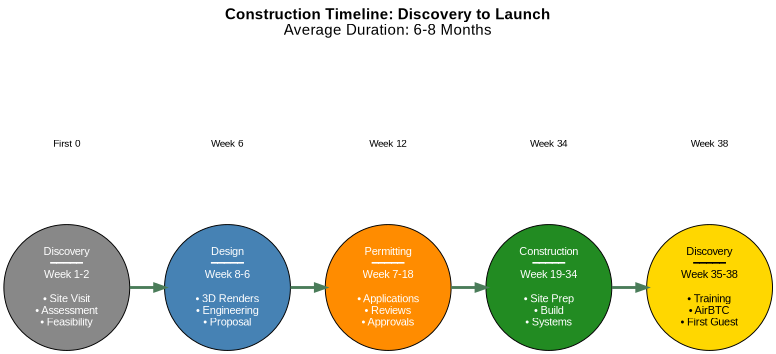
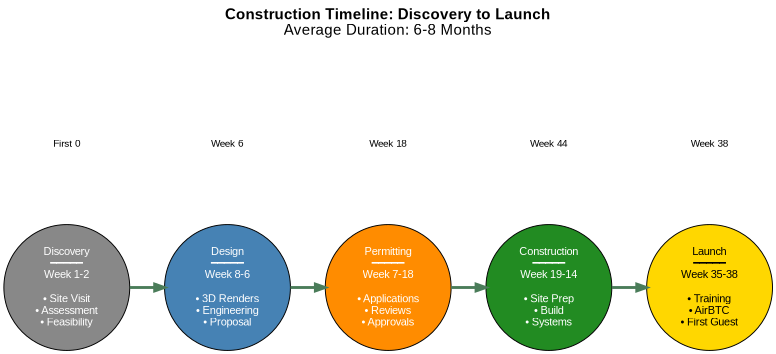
  digraph {
    fontname=Arial
    fontsize=16
    label=<<b>Construction Timeline: Discovery to Launch</b><br/>Average Duration: 6-8 Months>
    labelloc=t
    rankdir=LR
    splines=ortho
    node [fixedsize=true fontname=Arial fontsize=11 shape=circle]
    n1 [fillcolor="#888888" fontcolor=white height=1.8 label="Discovery\n━━━━━\nWeek 1-2\n\n• Site Visit\n• Assessment\n• Feasibility" style=filled width=1.8]
    n2 [fontsize=10 height=1.8 label="First 0" shape=plaintext width=1.8]
    n3 [fillcolor="#4682B4" fontcolor=white height=1.8 label="Design\n━━━━━\nWeek 8-6\n\n• 3D Renders\n• Engineering\n• Proposal" style=filled width=1.8]
    n4 [fontsize=10 height=1.8 label="Week 6" shape=plaintext width=1.8]
    n5 [fillcolor="#FF8C00" fontcolor=white height=1.8 label="Permitting\n━━━━━\nWeek 7-18\n\n• Applications\n• Reviews\n• Approvals" style=filled width=1.8]
-   n6 [fontsize=10 height=1.8 label="Week 12" shape=plaintext width=1.8]
-   n7 [fillcolor="#228B22" fontcolor=white height=1.8 label="Construction\n━━━━━\nWeek 19-34\n\n• Site Prep\n• Build\n• Systems" style=filled width=1.8]
-   n8 [fontsize=10 height=1.8 label="Week 34" shape=plaintext width=1.8]
-   n9 [fillcolor="#FFD700" fontcolor=black height=1.8 label="Discovery\n━━━━━\nWeek 35-38\n\n• Training\n• AirBTC\n• First Guest" style=filled width=1.8]
+   n6 [fontsize=10 height=1.8 label="Week 18" shape=plaintext width=1.8]
+   n7 [fillcolor="#228B22" fontcolor=white height=1.8 label="Construction\n━━━━━\nWeek 19-14\n\n• Site Prep\n• Build\n• Systems" style=filled width=1.8]
+   n8 [fontsize=10 height=1.8 label="Week 44" shape=plaintext width=1.8]
+   n9 [fillcolor="#FFD700" fontcolor=black height=1.8 label="Launch\n━━━━━\nWeek 35-38\n\n• Training\n• AirBTC\n• First Guest" style=filled width=1.8]
    n10 [fontsize=10 height=1.8 label="Week 38" shape=plaintext width=1.8]
    subgraph sub_1 {
      rank=same
      n1
      n2
    }
    subgraph sub_2 {
      rank=same
      n3
      n4
    }
    subgraph sub_3 {
      rank=same
      n5
      n6
    }
    subgraph sub_4 {
      rank=same
      n7
      n8
    }
    subgraph sub_5 {
      rank=same
      n9
      n10
    }
    n1 -> n3 [color="#4A7C59" penwidth=3]
    n2 -> n4 [style=invis]
    n3 -> n5 [color="#4A7C59" penwidth=3]
    n4 -> n6 [style=invis]
    n5 -> n7 [color="#4A7C59" penwidth=3]
    n6 -> n8 [style=invis]
    n7 -> n9 [color="#4A7C59" penwidth=3]
    n8 -> n10 [style=invis]
  }
